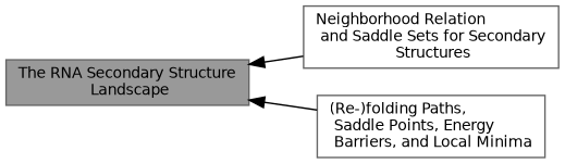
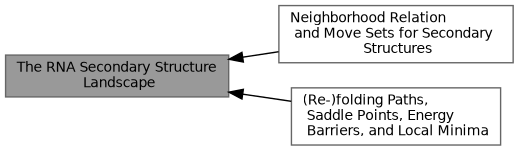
  digraph {
    rankdir=LR
    node [color=grey40 fillcolor=white fontname=Helvetica fontsize=10 shape=box style=filled]
    edge [dir=back fontname=Helvetica fontsize=10 labelfontname=Helvetica labelfontsize=10 shape=plaintext style=solid]
    n1 [color=gray40 fillcolor=grey60 fontcolor=black height=0.2 label="The RNA Secondary Structure\l Landscape" width=0.4]
-   n2 [height=0.2 label="Neighborhood Relation\l and Saddle Sets for Secondary\l Structures" width=0.4]
+   n2 [height=0.2 label="Neighborhood Relation\l and Move Sets for Secondary\l Structures" width=0.4]
    n3 [height=0.2 label="(Re-)folding Paths,\l Saddle Points, Energy\l Barriers, and Local Minima" width=0.4]
    n1 -> n2
    n1 -> n3
  }
